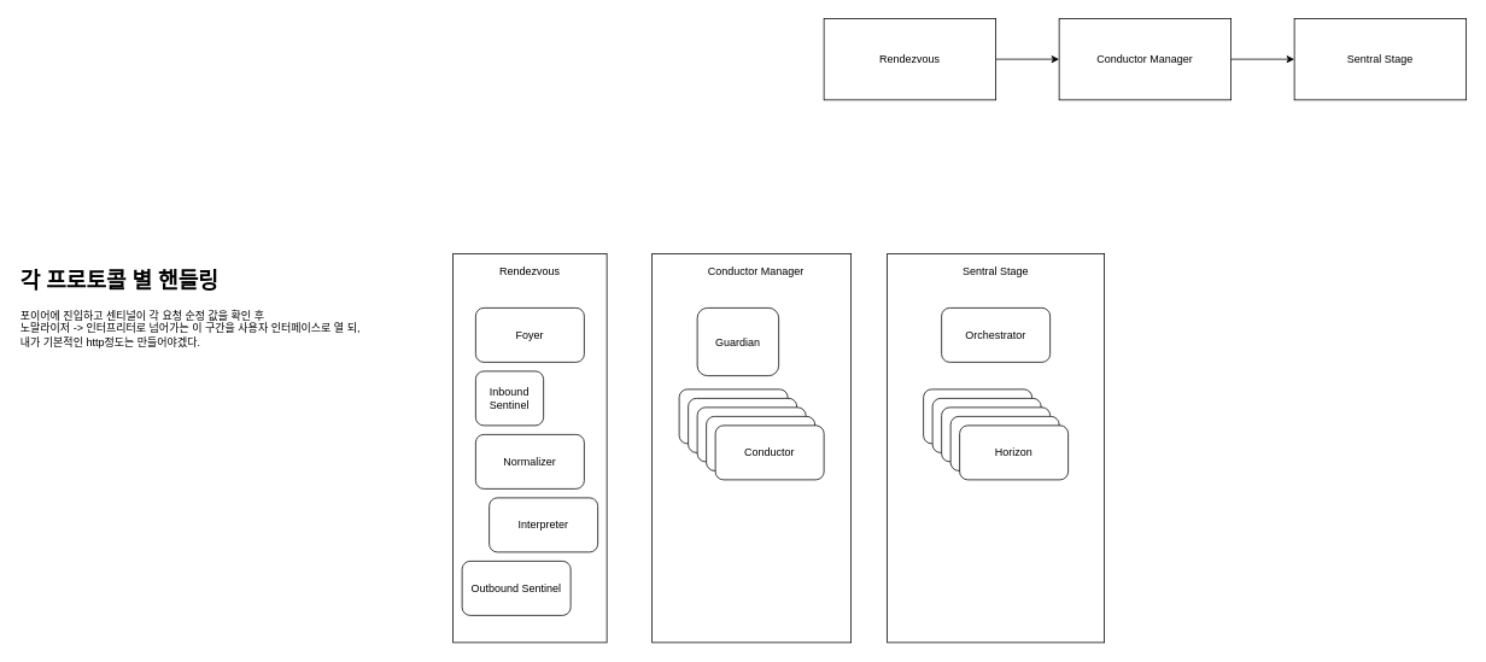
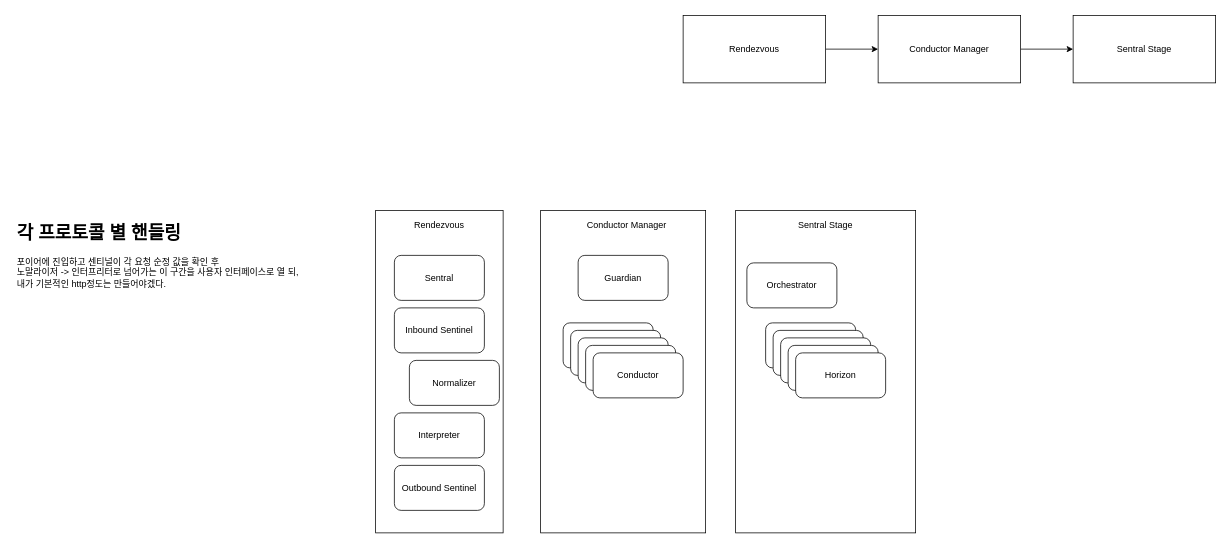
  <mxCell id="0" />
  <mxCell id="1" parent="0" />
  <mxCell id="2" style="edgeStyle=orthogonalEdgeStyle;rounded=0;orthogonalLoop=1;jettySize=auto;html=1;" edge="1" parent="1" source="3" target="5"><mxGeometry relative="1" as="geometry" /></mxCell>
  <mxCell id="3" value="Rendezvous" style="rounded=0;whiteSpace=wrap;html=1;" vertex="1" parent="1"><mxGeometry x="910" y="20" width="190" height="90" as="geometry" /></mxCell>
  <mxCell id="4" style="edgeStyle=orthogonalEdgeStyle;rounded=0;orthogonalLoop=1;jettySize=auto;html=1;" edge="1" parent="1" source="5" target="6"><mxGeometry relative="1" as="geometry" /></mxCell>
  <mxCell id="5" value="Conductor Manager" style="rounded=0;whiteSpace=wrap;html=1;" vertex="1" parent="1"><mxGeometry x="1170" y="20" width="190" height="90" as="geometry" /></mxCell>
  <mxCell id="6" value="Sentral Stage" style="rounded=0;whiteSpace=wrap;html=1;" vertex="1" parent="1"><mxGeometry x="1430" y="20" width="190" height="90" as="geometry" /></mxCell>
  <mxCell id="7" value="" style="rounded=0;whiteSpace=wrap;html=1;" vertex="1" parent="1"><mxGeometry x="500" y="280" width="170" height="430" as="geometry" /></mxCell>
  <mxCell id="8" value="Rendezvous" style="text;html=1;align=center;verticalAlign=middle;whiteSpace=wrap;rounded=0;" vertex="1" parent="1"><mxGeometry x="530" y="280" width="110" height="40" as="geometry" /></mxCell>
- <mxCell id="9" value="Foyer" style="rounded=1;whiteSpace=wrap;html=1;" vertex="1" parent="1"><mxGeometry x="525" y="340" width="120" height="60" as="geometry" /></mxCell>
- <mxCell id="10" value="Outbound Sentinel" style="rounded=1;whiteSpace=wrap;html=1;" vertex="1" parent="1"><mxGeometry x="510" y="620" width="120" height="60" as="geometry" /></mxCell>
- <mxCell id="11" value="Inbound Sentinel" style="rounded=1;whiteSpace=wrap;html=1;" vertex="1" parent="1"><mxGeometry x="525" y="410" width="75" height="60" as="geometry" /></mxCell>
- <mxCell id="12" value="Normalizer" style="rounded=1;whiteSpace=wrap;html=1;" vertex="1" parent="1"><mxGeometry x="525" y="480" width="120" height="60" as="geometry" /></mxCell>
- <mxCell id="13" value="Interpreter" style="rounded=1;whiteSpace=wrap;html=1;" vertex="1" parent="1"><mxGeometry x="540" y="550" width="120" height="60" as="geometry" /></mxCell>
+ <mxCell id="9" value="Sentral" style="rounded=1;whiteSpace=wrap;html=1;" vertex="1" parent="1"><mxGeometry x="525" y="340" width="120" height="60" as="geometry" /></mxCell>
+ <mxCell id="10" value="Outbound Sentinel" style="rounded=1;whiteSpace=wrap;html=1;" vertex="1" parent="1"><mxGeometry x="525" y="620" width="120" height="60" as="geometry" /></mxCell>
+ <mxCell id="11" value="Inbound Sentinel" style="rounded=1;whiteSpace=wrap;html=1;" vertex="1" parent="1"><mxGeometry x="525" y="410" width="120" height="60" as="geometry" /></mxCell>
+ <mxCell id="12" value="Normalizer" style="rounded=1;whiteSpace=wrap;html=1;" vertex="1" parent="1"><mxGeometry x="545" y="480" width="120" height="60" as="geometry" /></mxCell>
+ <mxCell id="13" value="Interpreter" style="rounded=1;whiteSpace=wrap;html=1;" vertex="1" parent="1"><mxGeometry x="525" y="550" width="120" height="60" as="geometry" /></mxCell>
  <mxCell id="14" value="" style="rounded=0;whiteSpace=wrap;html=1;" vertex="1" parent="1"><mxGeometry x="720" y="280" width="220" height="430" as="geometry" /></mxCell>
  <mxCell id="15" value="Conductor Manager" style="text;html=1;align=center;verticalAlign=middle;whiteSpace=wrap;rounded=0;" vertex="1" parent="1"><mxGeometry x="780" y="280" width="110" height="40" as="geometry" /></mxCell>
- <mxCell id="16" value="Guardian" style="rounded=1;whiteSpace=wrap;html=1;" vertex="1" parent="1"><mxGeometry x="770" y="340" width="90" height="75" as="geometry" /></mxCell>
+ <mxCell id="16" value="Guardian" style="rounded=1;whiteSpace=wrap;html=1;" vertex="1" parent="1"><mxGeometry x="770" y="340" width="120" height="60" as="geometry" /></mxCell>
  <mxCell id="17" value="Conductor" style="rounded=1;whiteSpace=wrap;html=1;" vertex="1" parent="1"><mxGeometry x="750" y="430" width="120" height="60" as="geometry" /></mxCell>
  <mxCell id="18" value="Conductor" style="rounded=1;whiteSpace=wrap;html=1;" vertex="1" parent="1"><mxGeometry x="760" y="440" width="120" height="60" as="geometry" /></mxCell>
  <mxCell id="19" value="Conductor" style="rounded=1;whiteSpace=wrap;html=1;" vertex="1" parent="1"><mxGeometry x="770" y="450" width="120" height="60" as="geometry" /></mxCell>
  <mxCell id="20" value="Conductor" style="rounded=1;whiteSpace=wrap;html=1;" vertex="1" parent="1"><mxGeometry x="780" y="460" width="120" height="60" as="geometry" /></mxCell>
  <mxCell id="21" value="Conductor" style="rounded=1;whiteSpace=wrap;html=1;" vertex="1" parent="1"><mxGeometry x="790" y="470" width="120" height="60" as="geometry" /></mxCell>
  <mxCell id="22" value="" style="rounded=0;whiteSpace=wrap;html=1;" vertex="1" parent="1"><mxGeometry x="980" y="280" width="240" height="430" as="geometry" /></mxCell>
  <mxCell id="23" value="Sentral Stage" style="text;html=1;align=center;verticalAlign=middle;whiteSpace=wrap;rounded=0;" vertex="1" parent="1"><mxGeometry x="1045" y="280" width="110" height="40" as="geometry" /></mxCell>
  <mxCell id="24" value="Horizon" style="rounded=1;whiteSpace=wrap;html=1;" vertex="1" parent="1"><mxGeometry x="1020" y="430" width="120" height="60" as="geometry" /></mxCell>
  <mxCell id="25" value="Horizon" style="rounded=1;whiteSpace=wrap;html=1;" vertex="1" parent="1"><mxGeometry x="1030" y="440" width="120" height="60" as="geometry" /></mxCell>
  <mxCell id="26" value="Horizon" style="rounded=1;whiteSpace=wrap;html=1;" vertex="1" parent="1"><mxGeometry x="1040" y="450" width="120" height="60" as="geometry" /></mxCell>
  <mxCell id="27" value="Horizon" style="rounded=1;whiteSpace=wrap;html=1;" vertex="1" parent="1"><mxGeometry x="1050" y="460" width="120" height="60" as="geometry" /></mxCell>
  <mxCell id="28" value="Horizon" style="rounded=1;whiteSpace=wrap;html=1;" vertex="1" parent="1"><mxGeometry x="1060" y="470" width="120" height="60" as="geometry" /></mxCell>
- <mxCell id="29" value="Orchestrator" style="rounded=1;whiteSpace=wrap;html=1;" vertex="1" parent="1"><mxGeometry x="1040" y="340" width="120" height="60" as="geometry" /></mxCell>
+ <mxCell id="29" value="Orchestrator" style="rounded=1;whiteSpace=wrap;html=1;" vertex="1" parent="1"><mxGeometry x="995" y="350" width="120" height="60" as="geometry" /></mxCell>
  <mxCell id="30" value="&lt;h1 style=&quot;margin-top: 0px;&quot;&gt;각 프로토콜 별 핸들링&lt;/h1&gt;&lt;div&gt;포이어에 진입하고 센티널이 각 요청 순정 값을 확인 후&amp;nbsp;&lt;br&gt;노말라이저 -&amp;gt; 인터프리터로 넘어가는 이 구간을 사용자 인터페이스로 열 되,&amp;nbsp;&lt;/div&gt;&lt;div&gt;내가 기본적인 http정도는 만들어야겠다.&lt;/div&gt;" style="text;html=1;whiteSpace=wrap;overflow=hidden;rounded=0;" vertex="1" parent="1"><mxGeometry x="20" y="290" width="470" height="190" as="geometry" /></mxCell>
